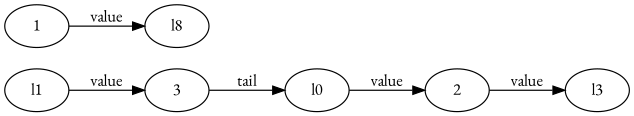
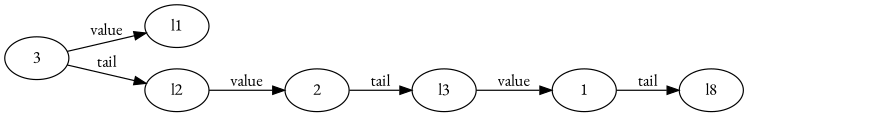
  digraph {
    fontname="EB Garamond"
    rankdir=LR
    node [fontname="EB Garamond"]
    edge [fontname="EB Garamond"]
    n1 [label=3]
    l1
-   l2 [label=l0]
+   l2
    n4 [label=2]
    l3
    n6 [label=1]
    n7 [label=l8]
    nil [style=invis]
    n1 -> l2 [label=tail]
-   l1 -> n1 [label=value]
+   n1 -> l1 [label=value]
    l2 -> n4 [label=value]
-   n4 -> l3 [label=value]
-   n6 -> n7 [label=value]
+   n4 -> l3 [label=tail]
+   l3 -> n6 [label=value]
+   n6 -> n7 [label=tail]
    n7 -> nil [label=value style=invis]
  }
